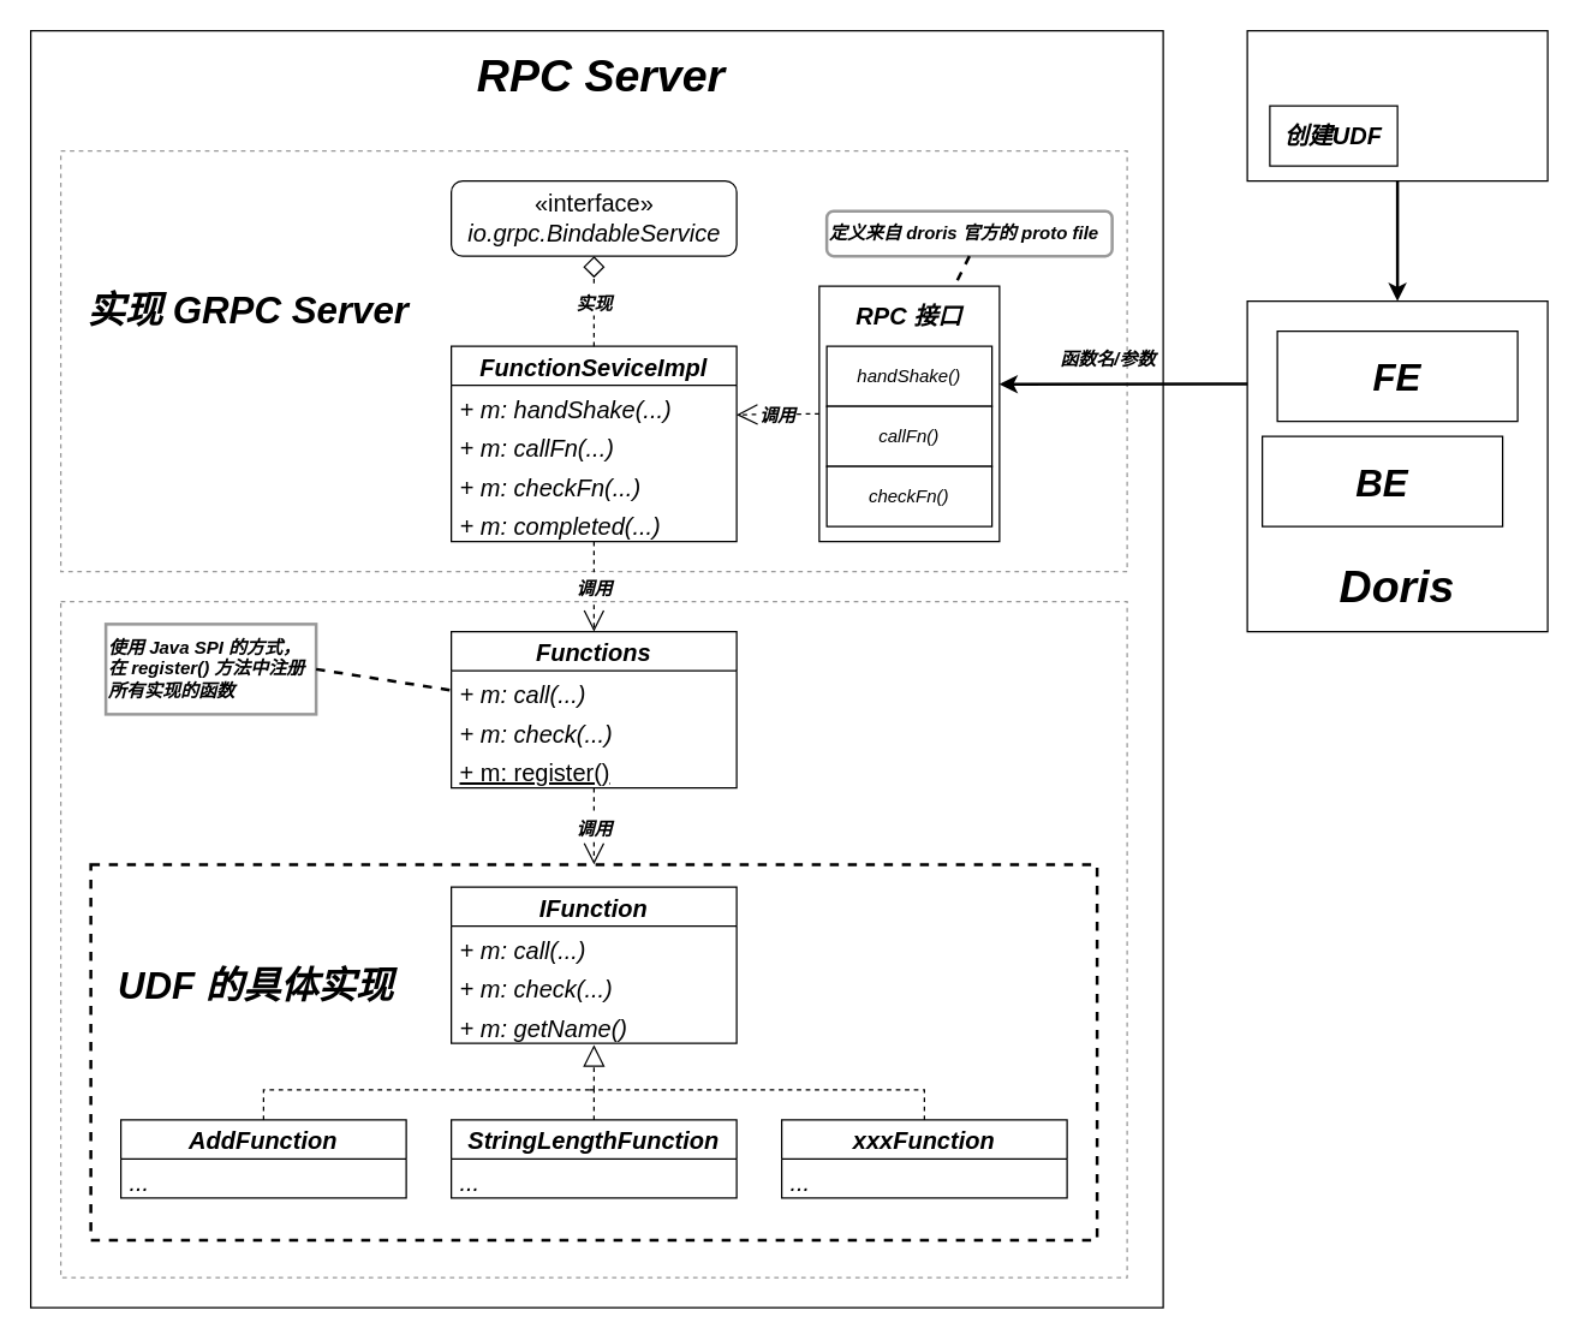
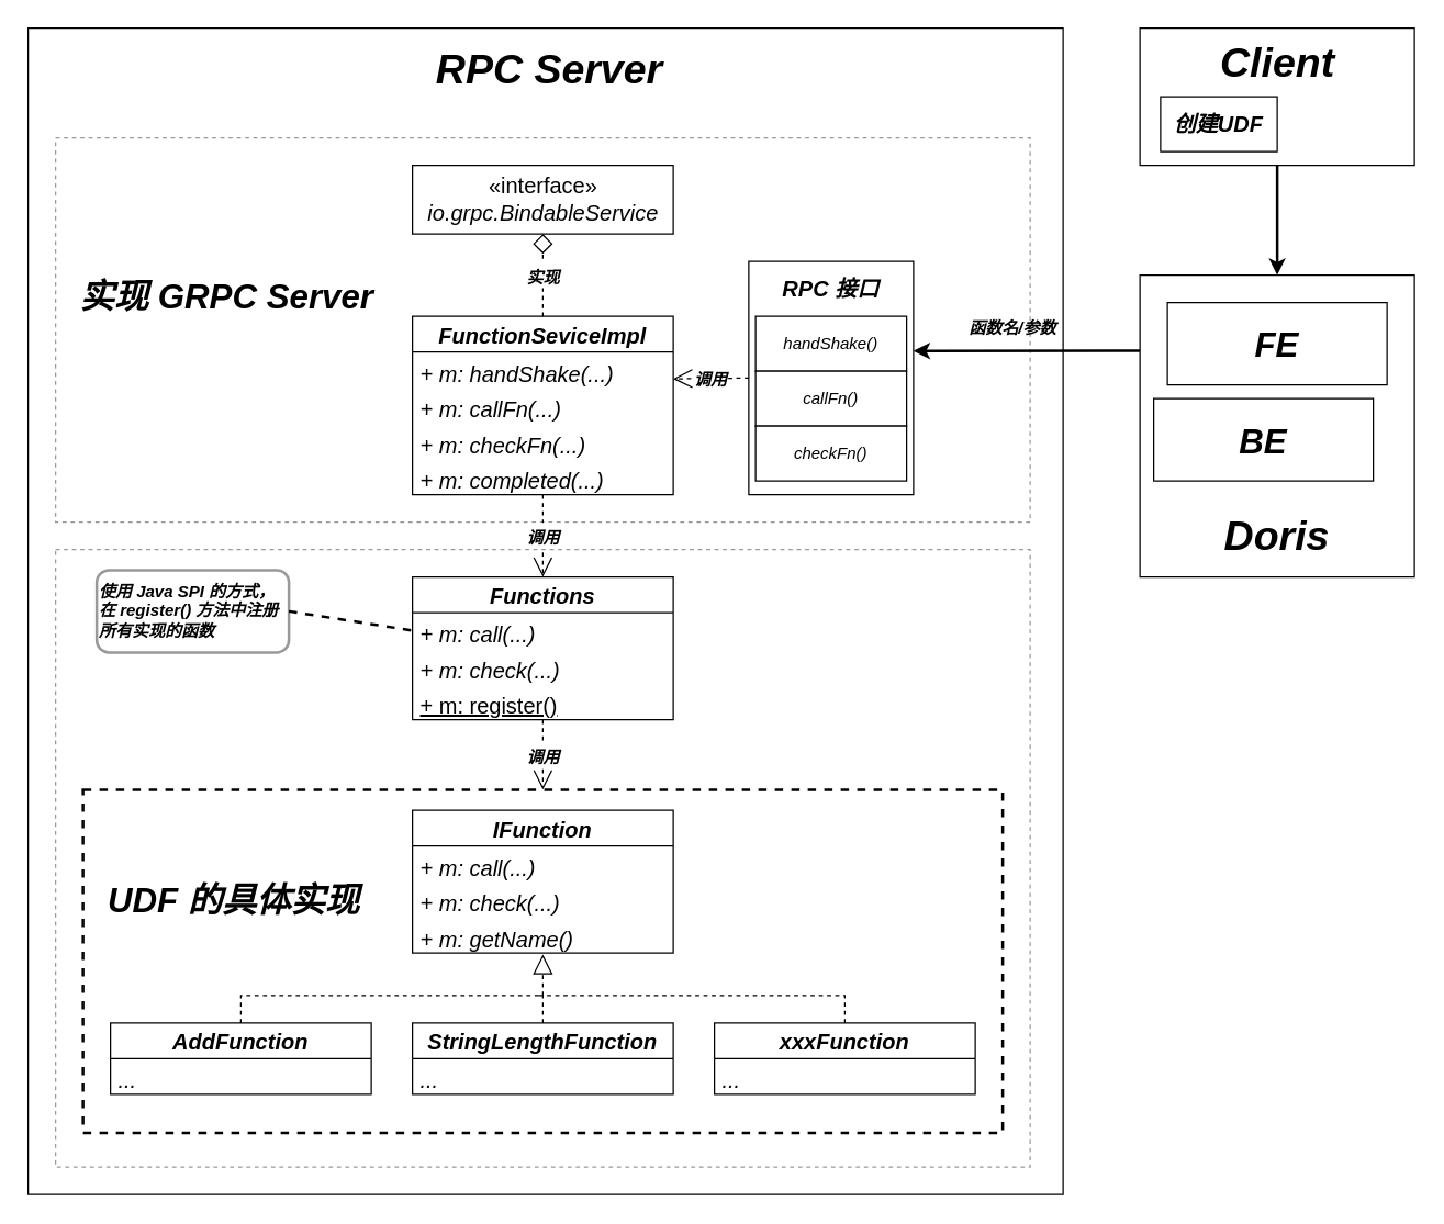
  <mxCell id="0" />
  <mxCell id="1" parent="0" />
  <mxCell id="2" value="" style="rounded=0;whiteSpace=wrap;html=1;fillColor=none;" vertex="1" parent="1"><mxGeometry x="20" y="20" width="754" height="850" as="geometry" /></mxCell>
  <mxCell id="3" value="" style="rounded=0;whiteSpace=wrap;html=1;fontSize=12;strokeColor=#999999;strokeWidth=1;fillColor=none;dashed=1;" vertex="1" parent="1"><mxGeometry x="40" y="100" width="710" height="280" as="geometry" /></mxCell>
  <mxCell id="4" value="" style="rounded=0;whiteSpace=wrap;html=1;fontSize=12;strokeColor=#999999;strokeWidth=1;fillColor=none;dashed=1;" vertex="1" parent="1"><mxGeometry x="40" y="400" width="710" height="450" as="geometry" /></mxCell>
  <mxCell id="5" value="" style="rounded=0;whiteSpace=wrap;html=1;fillColor=none;dashed=1;strokeColor=#000000;strokeWidth=2;" vertex="1" parent="1"><mxGeometry x="60" y="575" width="670" height="250" as="geometry" /></mxCell>
  <mxCell id="6" value="" style="rounded=0;whiteSpace=wrap;html=1;fontSize=30;strokeColor=#000000;strokeWidth=1;fillColor=none;" vertex="1" parent="1"><mxGeometry x="545" y="190" width="120" height="170" as="geometry" /></mxCell>
  <mxCell id="7" value="" style="rounded=0;whiteSpace=wrap;html=1;fillColor=none;strokeWidth=1;strokeColor=#000000;" vertex="1" parent="1"><mxGeometry x="830" y="200" width="200" height="220" as="geometry" /></mxCell>
  <mxCell id="8" value="" style="rounded=0;whiteSpace=wrap;html=1;fillColor=none;" vertex="1" parent="1"><mxGeometry x="830" y="20" width="200" height="100" as="geometry" /></mxCell>
  <mxCell id="9" value="&lt;font style=&quot;font-size: 25px&quot;&gt;&lt;i&gt;&lt;b&gt;FE&lt;/b&gt;&lt;/i&gt;&lt;/font&gt;" style="rounded=0;whiteSpace=wrap;html=1;" vertex="1" parent="1"><mxGeometry x="850" y="220" width="160" height="60" as="geometry" /></mxCell>
  <mxCell id="10" value="&lt;font style=&quot;font-size: 25px&quot;&gt;&lt;b&gt;&lt;i&gt;BE&lt;/i&gt;&lt;/b&gt;&lt;/font&gt;" style="rounded=0;whiteSpace=wrap;html=1;" vertex="1" parent="1"><mxGeometry x="840" y="290" width="160" height="60" as="geometry" /></mxCell>
  <mxCell id="11" value="&lt;font style=&quot;font-size: 30px&quot;&gt;&lt;b&gt;&lt;i&gt;Doris&lt;/i&gt;&lt;/b&gt;&lt;/font&gt;" style="rounded=0;whiteSpace=wrap;html=1;fillColor=none;strokeColor=none;" vertex="1" parent="1"><mxGeometry x="865" y="370" width="130" height="40" as="geometry" /></mxCell>
  <mxCell id="12" value="&lt;i&gt;handShake()&lt;/i&gt;" style="rounded=0;whiteSpace=wrap;html=1;" vertex="1" parent="1"><mxGeometry x="550" y="230" width="110" height="40" as="geometry" /></mxCell>
  <mxCell id="13" value="&lt;i&gt;callFn()&lt;/i&gt;" style="rounded=0;whiteSpace=wrap;html=1;" vertex="1" parent="1"><mxGeometry x="550" y="270" width="110" height="40" as="geometry" /></mxCell>
  <mxCell id="14" value="&lt;i&gt;checkFn()&lt;/i&gt;" style="rounded=0;whiteSpace=wrap;html=1;" vertex="1" parent="1"><mxGeometry x="550" y="310" width="110" height="40" as="geometry" /></mxCell>
  <mxCell id="15" value="&lt;font style=&quot;font-size: 16px&quot;&gt;&lt;b&gt;&lt;i&gt;RPC 接口&lt;/i&gt;&lt;/b&gt;&lt;/font&gt;" style="rounded=0;whiteSpace=wrap;html=1;fontSize=30;strokeColor=none;strokeWidth=1;fillColor=none;" vertex="1" parent="1"><mxGeometry x="545" y="190" width="120" height="30" as="geometry" /></mxCell>
  <mxCell id="16" value="" style="endArrow=classic;html=1;rounded=0;fontSize=16;exitX=0;exitY=0.25;exitDx=0;exitDy=0;strokeWidth=2;entryX=0.999;entryY=0.384;entryDx=0;entryDy=0;entryPerimeter=0;" edge="1" parent="1" source="7" target="6"><mxGeometry width="50" height="50" relative="1" as="geometry"><mxPoint x="810" y="440" as="sourcePoint" /><mxPoint x="670" y="253" as="targetPoint" /></mxGeometry></mxCell>
  <mxCell id="17" value="&lt;font style=&quot;font-size: 12px&quot;&gt;&lt;b&gt;&lt;i&gt;函数名/参数&lt;/i&gt;&lt;/b&gt;&lt;/font&gt;" style="edgeLabel;html=1;align=center;verticalAlign=middle;resizable=0;points=[];fontSize=25;labelBackgroundColor=none;" vertex="1" connectable="0" parent="16"><mxGeometry x="0.261" y="-5" relative="1" as="geometry"><mxPoint x="11" y="-18" as="offset" /></mxGeometry></mxCell>
  <mxCell id="18" value="FunctionSeviceImpl" style="swimlane;fontStyle=3;childLayout=stackLayout;horizontal=1;startSize=26;fillColor=none;horizontalStack=0;resizeParent=1;resizeParentMax=0;resizeLast=0;collapsible=1;marginBottom=0;rounded=0;fontSize=16;strokeColor=#000000;strokeWidth=1;" vertex="1" parent="1"><mxGeometry x="300" y="230" width="190" height="130" as="geometry" /></mxCell>
  <mxCell id="19" value="+ m: handShake(...)" style="text;strokeColor=none;fillColor=none;align=left;verticalAlign=top;spacingLeft=4;spacingRight=4;overflow=hidden;rotatable=0;points=[[0,0.5],[1,0.5]];portConstraint=eastwest;rounded=0;fontSize=16;fontStyle=2" vertex="1" parent="18"><mxGeometry y="26" width="190" height="26" as="geometry" /></mxCell>
  <mxCell id="20" value="+ m: callFn(...)" style="text;strokeColor=none;fillColor=none;align=left;verticalAlign=top;spacingLeft=4;spacingRight=4;overflow=hidden;rotatable=0;points=[[0,0.5],[1,0.5]];portConstraint=eastwest;rounded=0;fontSize=16;fontStyle=2" vertex="1" parent="18"><mxGeometry y="52" width="190" height="26" as="geometry" /></mxCell>
  <mxCell id="21" value="+ m: checkFn(...)" style="text;strokeColor=none;fillColor=none;align=left;verticalAlign=top;spacingLeft=4;spacingRight=4;overflow=hidden;rotatable=0;points=[[0,0.5],[1,0.5]];portConstraint=eastwest;rounded=0;fontSize=16;fontStyle=2" vertex="1" parent="18"><mxGeometry y="78" width="190" height="26" as="geometry" /></mxCell>
  <mxCell id="22" value="+ m: completed(...)" style="text;strokeColor=none;fillColor=none;align=left;verticalAlign=top;spacingLeft=4;spacingRight=4;overflow=hidden;rotatable=0;points=[[0,0.5],[1,0.5]];portConstraint=eastwest;rounded=0;fontSize=16;fontStyle=2" vertex="1" parent="18"><mxGeometry y="104" width="190" height="26" as="geometry" /></mxCell>
- <mxCell id="23" value="«interface»&lt;br&gt;&lt;i&gt;io.grpc.BindableService&lt;/i&gt;" style="html=1;fontSize=16;strokeColor=#000000;strokeWidth=1;fillColor=none;rounded=1;" vertex="1" parent="1"><mxGeometry x="300" y="120" width="190" height="50" as="geometry" /></mxCell>
+ <mxCell id="23" value="«interface»&lt;br&gt;&lt;i&gt;io.grpc.BindableService&lt;/i&gt;" style="html=1;rounded=0;fontSize=16;strokeColor=#000000;strokeWidth=1;fillColor=none;" vertex="1" parent="1"><mxGeometry x="300" y="120" width="190" height="50" as="geometry" /></mxCell>
  <mxCell id="24" value="&lt;font style=&quot;font-size: 12px&quot;&gt;&lt;b&gt;&lt;i&gt;实现&lt;/i&gt;&lt;/b&gt;&lt;/font&gt;" style="endArrow=diamond;dashed=1;endFill=0;endSize=12;html=1;rounded=0;fontSize=16;exitX=0.5;exitY=0;exitDx=0;exitDy=0;entryX=0.5;entryY=1;entryDx=0;entryDy=0;" edge="1" parent="1" source="18" target="23"><mxGeometry width="160" relative="1" as="geometry"><mxPoint x="670" y="180" as="sourcePoint" /><mxPoint x="830" y="180" as="targetPoint" /></mxGeometry></mxCell>
  <mxCell id="25" value="Functions" style="swimlane;fontStyle=3;childLayout=stackLayout;horizontal=1;startSize=26;fillColor=none;horizontalStack=0;resizeParent=1;resizeParentMax=0;resizeLast=0;collapsible=1;marginBottom=0;rounded=0;fontSize=16;strokeColor=#000000;strokeWidth=1;" vertex="1" parent="1"><mxGeometry x="300" y="420" width="190" height="104" as="geometry" /></mxCell>
  <mxCell id="26" value="+ m: call(...)" style="text;strokeColor=none;fillColor=none;align=left;verticalAlign=top;spacingLeft=4;spacingRight=4;overflow=hidden;rotatable=0;points=[[0,0.5],[1,0.5]];portConstraint=eastwest;rounded=0;fontSize=16;fontStyle=2" vertex="1" parent="25"><mxGeometry y="26" width="190" height="26" as="geometry" /></mxCell>
  <mxCell id="27" value="+ m: check(...)" style="text;strokeColor=none;fillColor=none;align=left;verticalAlign=top;spacingLeft=4;spacingRight=4;overflow=hidden;rotatable=0;points=[[0,0.5],[1,0.5]];portConstraint=eastwest;rounded=0;fontSize=16;fontStyle=2" vertex="1" parent="25"><mxGeometry y="52" width="190" height="26" as="geometry" /></mxCell>
  <mxCell id="28" value="+ m: register()" style="text;strokeColor=none;fillColor=none;align=left;verticalAlign=top;spacingLeft=4;spacingRight=4;overflow=hidden;rotatable=0;points=[[0,0.5],[1,0.5]];portConstraint=eastwest;rounded=0;fontSize=16;fontStyle=4" vertex="1" parent="25"><mxGeometry y="78" width="190" height="26" as="geometry" /></mxCell>
  <mxCell id="29" value="IFunction" style="swimlane;fontStyle=3;childLayout=stackLayout;horizontal=1;startSize=26;fillColor=none;horizontalStack=0;resizeParent=1;resizeParentMax=0;resizeLast=0;collapsible=1;marginBottom=0;rounded=0;fontSize=16;strokeColor=#000000;strokeWidth=1;" vertex="1" parent="1"><mxGeometry x="300" y="590" width="190" height="104" as="geometry"><mxRectangle x="-40" y="585" width="100" height="26" as="alternateBounds" /></mxGeometry></mxCell>
  <mxCell id="30" value="+ m: call(...)" style="text;strokeColor=none;fillColor=none;align=left;verticalAlign=top;spacingLeft=4;spacingRight=4;overflow=hidden;rotatable=0;points=[[0,0.5],[1,0.5]];portConstraint=eastwest;rounded=0;fontSize=16;fontStyle=2" vertex="1" parent="29"><mxGeometry y="26" width="190" height="26" as="geometry" /></mxCell>
  <mxCell id="31" value="+ m: check(...)" style="text;strokeColor=none;fillColor=none;align=left;verticalAlign=top;spacingLeft=4;spacingRight=4;overflow=hidden;rotatable=0;points=[[0,0.5],[1,0.5]];portConstraint=eastwest;rounded=0;fontSize=16;fontStyle=2" vertex="1" parent="29"><mxGeometry y="52" width="190" height="26" as="geometry" /></mxCell>
  <mxCell id="32" value="+ m: getName()" style="text;strokeColor=none;fillColor=none;align=left;verticalAlign=top;spacingLeft=4;spacingRight=4;overflow=hidden;rotatable=0;points=[[0,0.5],[1,0.5]];portConstraint=eastwest;rounded=0;fontSize=16;fontStyle=2" vertex="1" parent="29"><mxGeometry y="78" width="190" height="26" as="geometry" /></mxCell>
  <mxCell id="33" value="AddFunction" style="swimlane;fontStyle=3;childLayout=stackLayout;horizontal=1;startSize=26;fillColor=none;horizontalStack=0;resizeParent=1;resizeParentMax=0;resizeLast=0;collapsible=1;marginBottom=0;rounded=0;fontSize=16;strokeColor=#000000;strokeWidth=1;" vertex="1" parent="1"><mxGeometry x="80" y="745" width="190" height="52" as="geometry" /></mxCell>
  <mxCell id="34" value="..." style="text;strokeColor=none;fillColor=none;align=left;verticalAlign=top;spacingLeft=4;spacingRight=4;overflow=hidden;rotatable=0;points=[[0,0.5],[1,0.5]];portConstraint=eastwest;rounded=0;fontSize=16;fontStyle=2" vertex="1" parent="33"><mxGeometry y="26" width="190" height="26" as="geometry" /></mxCell>
  <mxCell id="35" value="StringLengthFunction" style="swimlane;fontStyle=3;childLayout=stackLayout;horizontal=1;startSize=26;fillColor=none;horizontalStack=0;resizeParent=1;resizeParentMax=0;resizeLast=0;collapsible=1;marginBottom=0;rounded=0;fontSize=16;strokeColor=#000000;strokeWidth=1;" vertex="1" parent="1"><mxGeometry x="300" y="745" width="190" height="52" as="geometry" /></mxCell>
  <mxCell id="36" value="..." style="text;strokeColor=none;fillColor=none;align=left;verticalAlign=top;spacingLeft=4;spacingRight=4;overflow=hidden;rotatable=0;points=[[0,0.5],[1,0.5]];portConstraint=eastwest;rounded=0;fontSize=16;fontStyle=2" vertex="1" parent="35"><mxGeometry y="26" width="190" height="26" as="geometry" /></mxCell>
  <mxCell id="37" value="xxxFunction" style="swimlane;fontStyle=3;childLayout=stackLayout;horizontal=1;startSize=26;fillColor=none;horizontalStack=0;resizeParent=1;resizeParentMax=0;resizeLast=0;collapsible=1;marginBottom=0;rounded=0;fontSize=16;strokeColor=#000000;strokeWidth=1;" vertex="1" parent="1"><mxGeometry x="520" y="745" width="190" height="52" as="geometry" /></mxCell>
  <mxCell id="38" value="..." style="text;strokeColor=none;fillColor=none;align=left;verticalAlign=top;spacingLeft=4;spacingRight=4;overflow=hidden;rotatable=0;points=[[0,0.5],[1,0.5]];portConstraint=eastwest;rounded=0;fontSize=16;fontStyle=2" vertex="1" parent="37"><mxGeometry y="26" width="190" height="26" as="geometry" /></mxCell>
  <mxCell id="39" value="" style="endArrow=block;dashed=1;endFill=0;endSize=12;html=1;rounded=0;fontSize=16;exitX=0.5;exitY=0;exitDx=0;exitDy=0;" edge="1" parent="1" source="33"><mxGeometry width="160" relative="1" as="geometry"><mxPoint x="580" y="505" as="sourcePoint" /><mxPoint x="395" y="695" as="targetPoint" /><Array as="points"><mxPoint x="175" y="725" /><mxPoint x="395" y="725" /></Array></mxGeometry></mxCell>
  <mxCell id="40" value="" style="endArrow=none;html=1;rounded=0;fontSize=16;exitX=0.5;exitY=0;exitDx=0;exitDy=0;dashed=1;" edge="1" parent="1" source="35"><mxGeometry width="50" height="50" relative="1" as="geometry"><mxPoint x="350" y="795" as="sourcePoint" /><mxPoint x="395" y="725" as="targetPoint" /></mxGeometry></mxCell>
  <mxCell id="41" value="" style="endArrow=none;html=1;rounded=0;fontSize=16;exitX=0.5;exitY=0;exitDx=0;exitDy=0;dashed=1;" edge="1" parent="1" source="37"><mxGeometry width="50" height="50" relative="1" as="geometry"><mxPoint x="405" y="755" as="sourcePoint" /><mxPoint x="390" y="725" as="targetPoint" /><Array as="points"><mxPoint x="615" y="725" /></Array></mxGeometry></mxCell>
  <mxCell id="42" value="&lt;font style=&quot;font-size: 30px&quot;&gt;&lt;b&gt;&lt;i&gt;RPC Server&lt;/i&gt;&lt;/b&gt;&lt;/font&gt;" style="rounded=0;whiteSpace=wrap;html=1;fillColor=none;strokeColor=none;" vertex="1" parent="1"><mxGeometry x="290" y="30" width="220" height="40" as="geometry" /></mxCell>
  <mxCell id="43" value="&lt;font style=&quot;font-size: 12px&quot;&gt;&lt;b&gt;&lt;i&gt;调用&lt;/i&gt;&lt;/b&gt;&lt;/font&gt;" style="endArrow=open;endSize=12;dashed=1;html=1;rounded=0;fontSize=16;entryX=0.5;entryY=0;entryDx=0;entryDy=0;exitX=0.5;exitY=1;exitDx=0;exitDy=0;" edge="1" parent="1" source="25" target="5"><mxGeometry width="160" relative="1" as="geometry"><mxPoint x="395" y="530" as="sourcePoint" /><mxPoint x="650" y="430" as="targetPoint" /></mxGeometry></mxCell>
  <mxCell id="44" value="&lt;font style=&quot;font-size: 12px&quot;&gt;&lt;b&gt;&lt;i&gt;调用&lt;/i&gt;&lt;/b&gt;&lt;/font&gt;" style="endArrow=open;endSize=12;dashed=1;html=1;rounded=0;fontSize=16;entryX=0.5;entryY=0;entryDx=0;entryDy=0;" edge="1" parent="1" target="25"><mxGeometry width="160" relative="1" as="geometry"><mxPoint x="395" y="360" as="sourcePoint" /><mxPoint x="391" y="410" as="targetPoint" /></mxGeometry></mxCell>
  <mxCell id="45" value="&lt;font size=&quot;1&quot;&gt;&lt;i&gt;&lt;b style=&quot;font-size: 16px&quot;&gt;创建UDF&lt;/b&gt;&lt;/i&gt;&lt;/font&gt;" style="rounded=0;whiteSpace=wrap;html=1;" vertex="1" parent="1"><mxGeometry x="845" y="70" width="85" height="40" as="geometry" /></mxCell>
+ <mxCell id="46" value="&lt;font size=&quot;1&quot;&gt;&lt;i&gt;&lt;b style=&quot;font-size: 30px&quot;&gt;Client&lt;/b&gt;&lt;/i&gt;&lt;/font&gt;" style="rounded=0;whiteSpace=wrap;html=1;strokeColor=none;" vertex="1" parent="1"><mxGeometry x="887.5" y="30" width="85" height="30" as="geometry" /></mxCell>
  <mxCell id="47" value="&lt;font style=&quot;font-size: 12px&quot;&gt;&lt;b&gt;&lt;i&gt;调用&lt;/i&gt;&lt;/b&gt;&lt;/font&gt;" style="endArrow=open;endSize=12;dashed=1;html=1;rounded=0;fontSize=16;entryX=0.999;entryY=0.754;entryDx=0;entryDy=0;exitX=0;exitY=0.5;exitDx=0;exitDy=0;entryPerimeter=0;" edge="1" parent="1" source="6" target="19"><mxGeometry width="160" relative="1" as="geometry"><mxPoint x="405" y="370" as="sourcePoint" /><mxPoint x="405" y="430" as="targetPoint" /></mxGeometry></mxCell>
- <mxCell id="48" value="&lt;font size=&quot;1&quot;&gt;&lt;i&gt;&lt;b style=&quot;font-size: 25px&quot;&gt;实现 GRPC Server&lt;/b&gt;&lt;/i&gt;&lt;/font&gt;" style="rounded=0;whiteSpace=wrap;html=1;strokeColor=none;fillColor=none;" vertex="1" parent="1"><mxGeometry x="50" y="190" width="230" height="30" as="geometry" /></mxCell>
+ <mxCell id="48" value="&lt;font size=&quot;1&quot;&gt;&lt;i&gt;&lt;b style=&quot;font-size: 25px&quot;&gt;实现 GRPC Server&lt;/b&gt;&lt;/i&gt;&lt;/font&gt;" style="rounded=0;whiteSpace=wrap;html=1;strokeColor=none;fillColor=none;" vertex="1" parent="1"><mxGeometry x="50" y="200" width="230" height="30" as="geometry" /></mxCell>
  <mxCell id="49" value="&lt;font size=&quot;1&quot;&gt;&lt;i&gt;&lt;b style=&quot;font-size: 25px&quot;&gt;UDF 的具体实现&lt;/b&gt;&lt;/i&gt;&lt;/font&gt;" style="rounded=0;whiteSpace=wrap;html=1;strokeColor=none;fillColor=none;" vertex="1" parent="1"><mxGeometry x="70" y="640" width="200" height="30" as="geometry" /></mxCell>
  <mxCell id="50" value="" style="endArrow=classic;html=1;rounded=0;fontSize=16;exitX=0.5;exitY=1;exitDx=0;exitDy=0;strokeWidth=2;" edge="1" parent="1" source="8" target="7"><mxGeometry width="50" height="50" relative="1" as="geometry"><mxPoint x="840" y="262.5" as="sourcePoint" /><mxPoint x="680" y="263" as="targetPoint" /></mxGeometry></mxCell>
- <mxCell id="51" value="&lt;b&gt;&lt;i&gt;使用 Java SPI 的方式，在 register() 方法中注册所有实现的函数&lt;/i&gt;&lt;/b&gt;" style="whiteSpace=wrap;html=1;labelBackgroundColor=none;fontSize=12;strokeColor=#999999;strokeWidth=2;fillColor=default;align=left;rounded=0;" vertex="1" parent="1"><mxGeometry x="70" y="415" width="140" height="60" as="geometry" /></mxCell>
+ <mxCell id="51" value="&lt;b&gt;&lt;i&gt;使用 Java SPI 的方式，在 register() 方法中注册所有实现的函数&lt;/i&gt;&lt;/b&gt;" style="rounded=1;whiteSpace=wrap;html=1;labelBackgroundColor=none;fontSize=12;strokeColor=#999999;strokeWidth=2;fillColor=default;align=left;" vertex="1" parent="1"><mxGeometry x="70" y="415" width="140" height="60" as="geometry" /></mxCell>
  <mxCell id="52" value="" style="endArrow=none;html=1;rounded=0;dashed=1;fontSize=12;strokeWidth=2;exitX=1;exitY=0.5;exitDx=0;exitDy=0;entryX=0;entryY=0.5;entryDx=0;entryDy=0;endFill=0;" edge="1" parent="1" source="51" target="26"><mxGeometry width="50" height="50" relative="1" as="geometry"><mxPoint x="640" y="430" as="sourcePoint" /><mxPoint x="690" y="380" as="targetPoint" /></mxGeometry></mxCell>
- <mxCell id="53" value="&lt;b&gt;&lt;i&gt;定义来自 droris 官方的 proto file&lt;/i&gt;&lt;/b&gt;" style="rounded=1;whiteSpace=wrap;html=1;labelBackgroundColor=none;fontSize=12;strokeColor=#999999;strokeWidth=2;fillColor=default;align=left;" vertex="1" parent="1"><mxGeometry x="550" y="140" width="190" height="30" as="geometry" /></mxCell>
- <mxCell id="54" value="" style="endArrow=none;html=1;rounded=0;dashed=1;fontSize=12;strokeWidth=2;exitX=0.5;exitY=1;exitDx=0;exitDy=0;entryX=0.75;entryY=0;entryDx=0;entryDy=0;endFill=0;" edge="1" parent="1" source="53" target="15"><mxGeometry width="50" height="50" relative="1" as="geometry"><mxPoint x="220" y="455" as="sourcePoint" /><mxPoint x="310" y="469" as="targetPoint" /></mxGeometry></mxCell>
